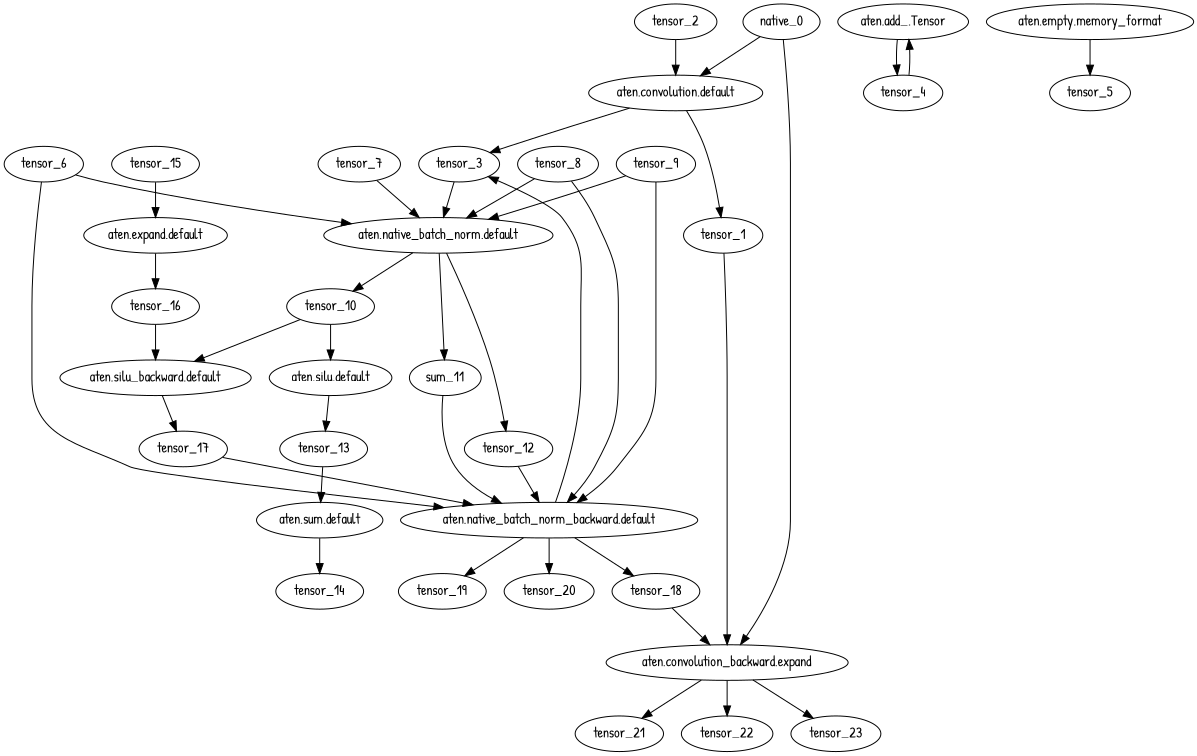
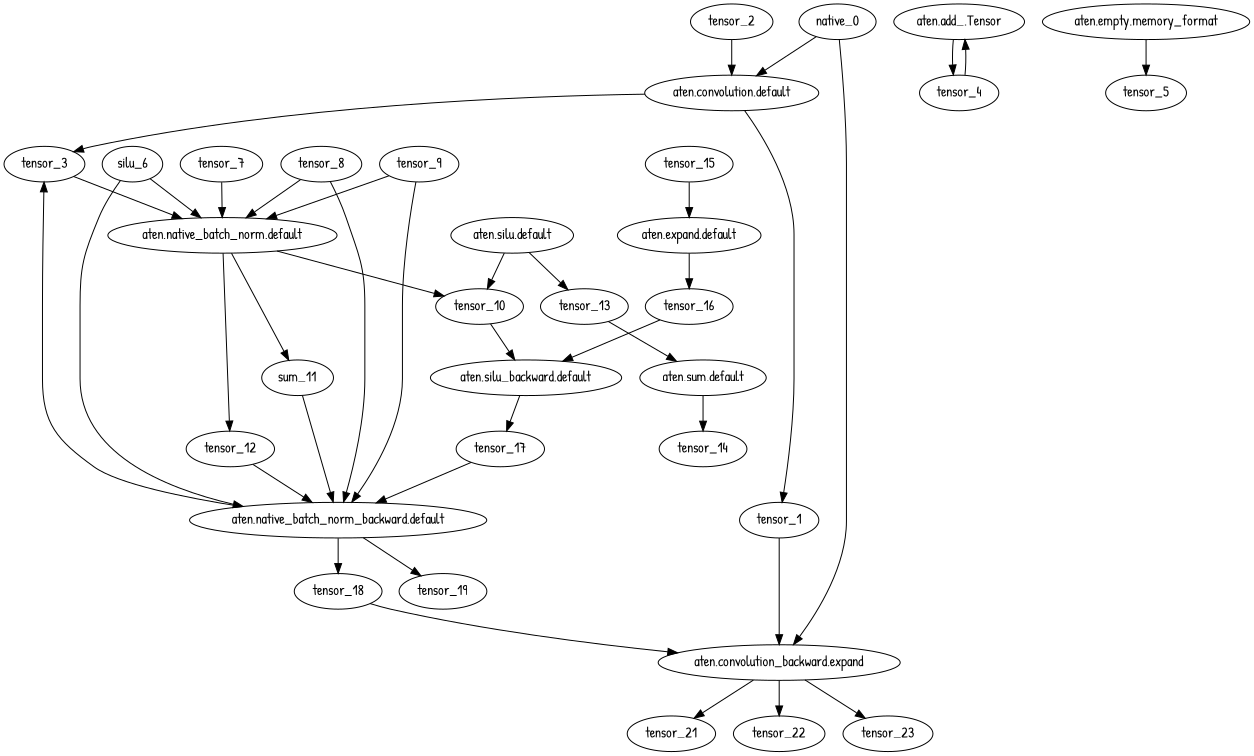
  digraph {
    fontname="Patrick Hand"
    node [fillcolor=skyblue fontname="Patrick Hand"]
    edge [fontname="Patrick Hand"]
    n1 [fillcolor=green label="aten.convolution.default"]
    tensor_3
    tensor_1
    n4 [fillcolor=green label="aten.native_batch_norm.default"]
    n5 [label=native_0]
    n6 [fillcolor=green label="aten.convolution_backward.expand"]
    tensor_21
    tensor_22
    tensor_23
    tensor_2
    tensor_10
    n12 [label=sum_11]
    tensor_12
    n14 [fillcolor=green label="aten.native_batch_norm_backward.default"]
    tensor_18
    tensor_19
-   tensor_20
    n18 [fillcolor=green label="aten.add_.Tensor"]
    tensor_4
    n20 [fillcolor=green label="aten.empty.memory_format"]
    tensor_5
    n22 [fillcolor=green label="aten.silu.default"]
    n23 [fillcolor=green label="aten.silu_backward.default"]
-   tensor_6
+   tensor_6 [label=silu_6]
    tensor_7
    tensor_8
    tensor_9
    tensor_13
    tensor_17
    n30 [fillcolor=green label="aten.sum.default"]
    tensor_14
    n32 [fillcolor=green label="aten.expand.default"]
    tensor_15
    tensor_16
    n1 -> tensor_3
    n1 -> tensor_1
    tensor_3 -> n4
    tensor_1 -> n6
    n4 -> tensor_10
    n4 -> n12
    n4 -> tensor_12
    n5 -> n1
    n5 -> n6
    n6 -> tensor_21
    n6 -> tensor_22
    n6 -> tensor_23
    tensor_2 -> n1
-   tensor_10 -> n22
+   n22 -> tensor_10
    tensor_10 -> n23
    n12 -> n14
    tensor_12 -> n14
    n14 -> tensor_3
    n14 -> tensor_18
    n14 -> tensor_19
-   n14 -> tensor_20
    tensor_18 -> n6
    n18 -> tensor_4
    tensor_4 -> n18
    n20 -> tensor_5
    n22 -> tensor_13
    n23 -> tensor_17
    tensor_6 -> n4
    tensor_6 -> n14
    tensor_7 -> n4
    tensor_8 -> n4
    tensor_8 -> n14
    tensor_9 -> n4
    tensor_9 -> n14
    tensor_13 -> n30
    tensor_17 -> n14
    n30 -> tensor_14
    n32 -> tensor_16
    tensor_15 -> n32
    tensor_16 -> n23
  }
